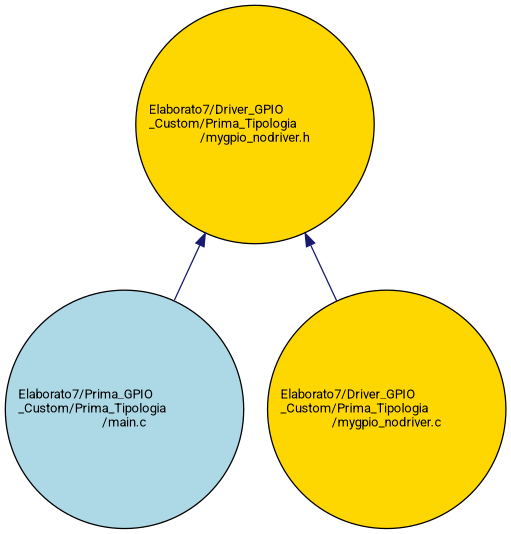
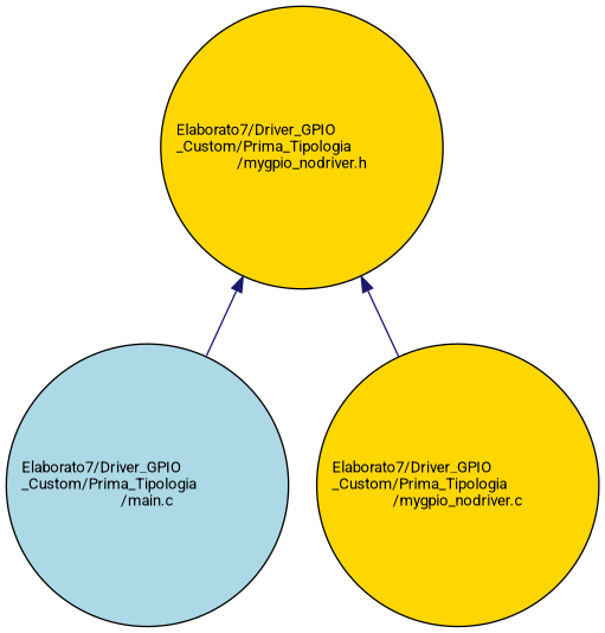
  digraph {
    fontname=Roboto
    node [color=black fillcolor=gold fontname=Roboto fontsize=10 shape=circle style=filled]
    edge [color=midnightblue dir=back fontname=Roboto fontsize=10 labelfontname=Helvetica labelfontsize=10 style=solid]
    n1 [fontcolor=black height=0.2 label="Elaborato7/Driver_GPIO\l_Custom/Prima_Tipologia\l/mygpio_nodriver.h" width=0.4]
-   n2 [fillcolor=lightblue height=0.2 label="Elaborato7/Prima_GPIO\l_Custom/Prima_Tipologia\l/main.c" width=0.4]
+   n2 [fillcolor=lightblue height=0.2 label="Elaborato7/Driver_GPIO\l_Custom/Prima_Tipologia\l/main.c" width=0.4]
    n3 [height=0.2 label="Elaborato7/Driver_GPIO\l_Custom/Prima_Tipologia\l/mygpio_nodriver.c" width=0.4]
    n1 -> n2
    n1 -> n3
  }
